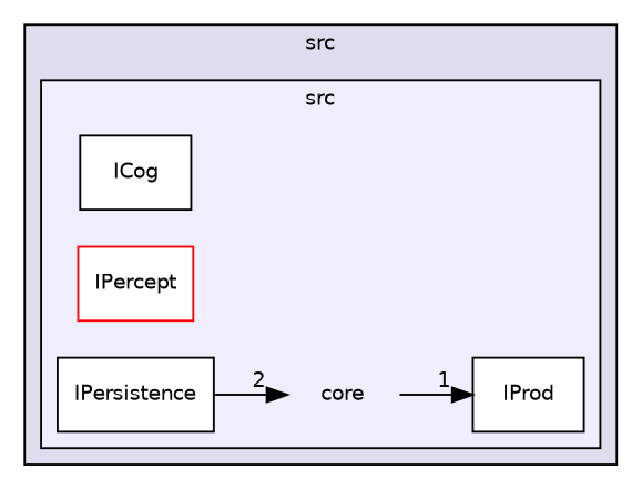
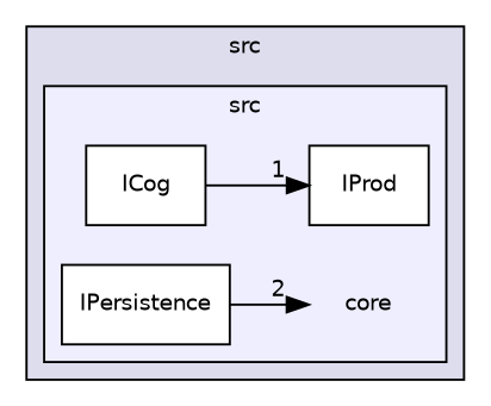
  digraph {
    compound=true
    rankdir=LR
    node [fontname=Helvetica fontsize=10 shape=box color=black fillcolor=white style=filled]
    edge [labeldistance=1.5 labelfontname=Helvetica labelfontsize=10]
    n1 [label=core shape=plaintext color="" fillcolor="" style=""]
    n2 [label=ICog]
-   n3 [color=red label=IPercept]
    n4 [label=IPersistence]
    n5 [label=IProd]
    subgraph cluster_1 {
      bgcolor="#ddddee"
      fontname=Helvetica
      fontsize=10
      label=src
      pencolor=black
      subgraph cluster_2 {
        bgcolor="#eeeeff"
        fontname=Helvetica
        fontsize=10
        label=src
        pencolor=black
        n1
        n2
-       n3
        n4
        n5
      }
    }
-   n1 -> n5 [headlabel=1]
+   n2 -> n5 [headlabel=1]
    n4 -> n1 [headlabel=2]
  }
